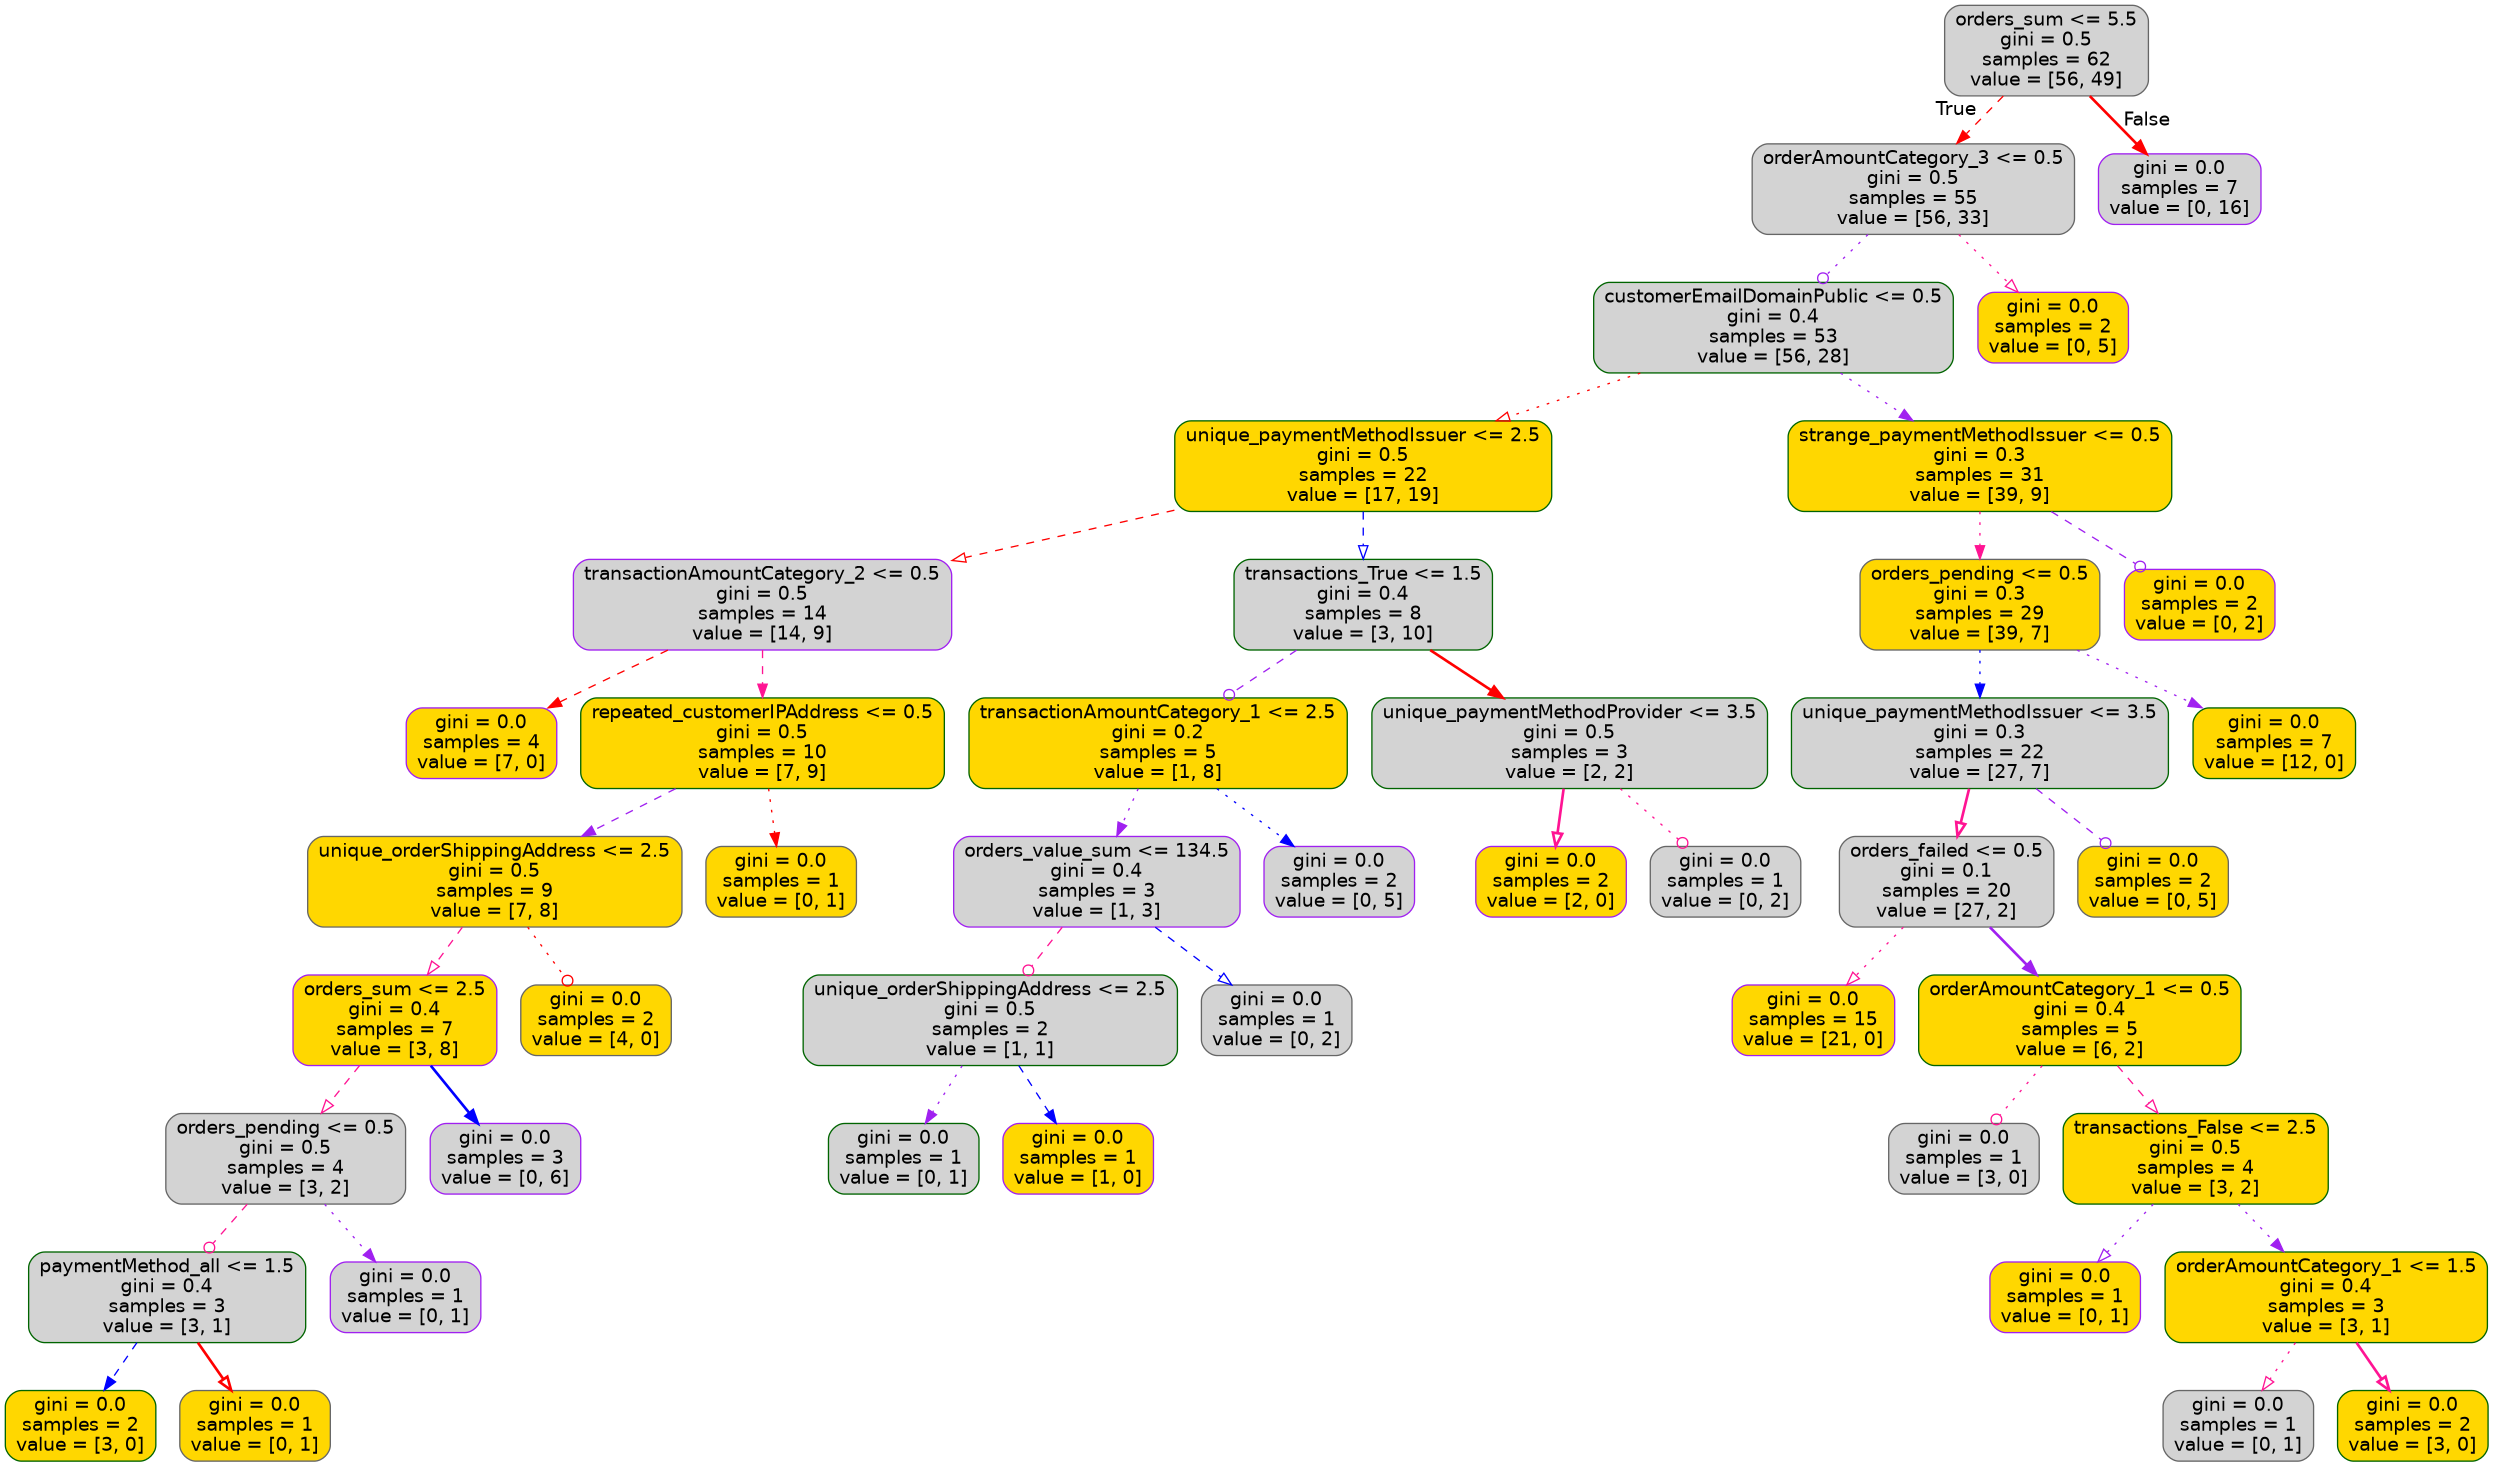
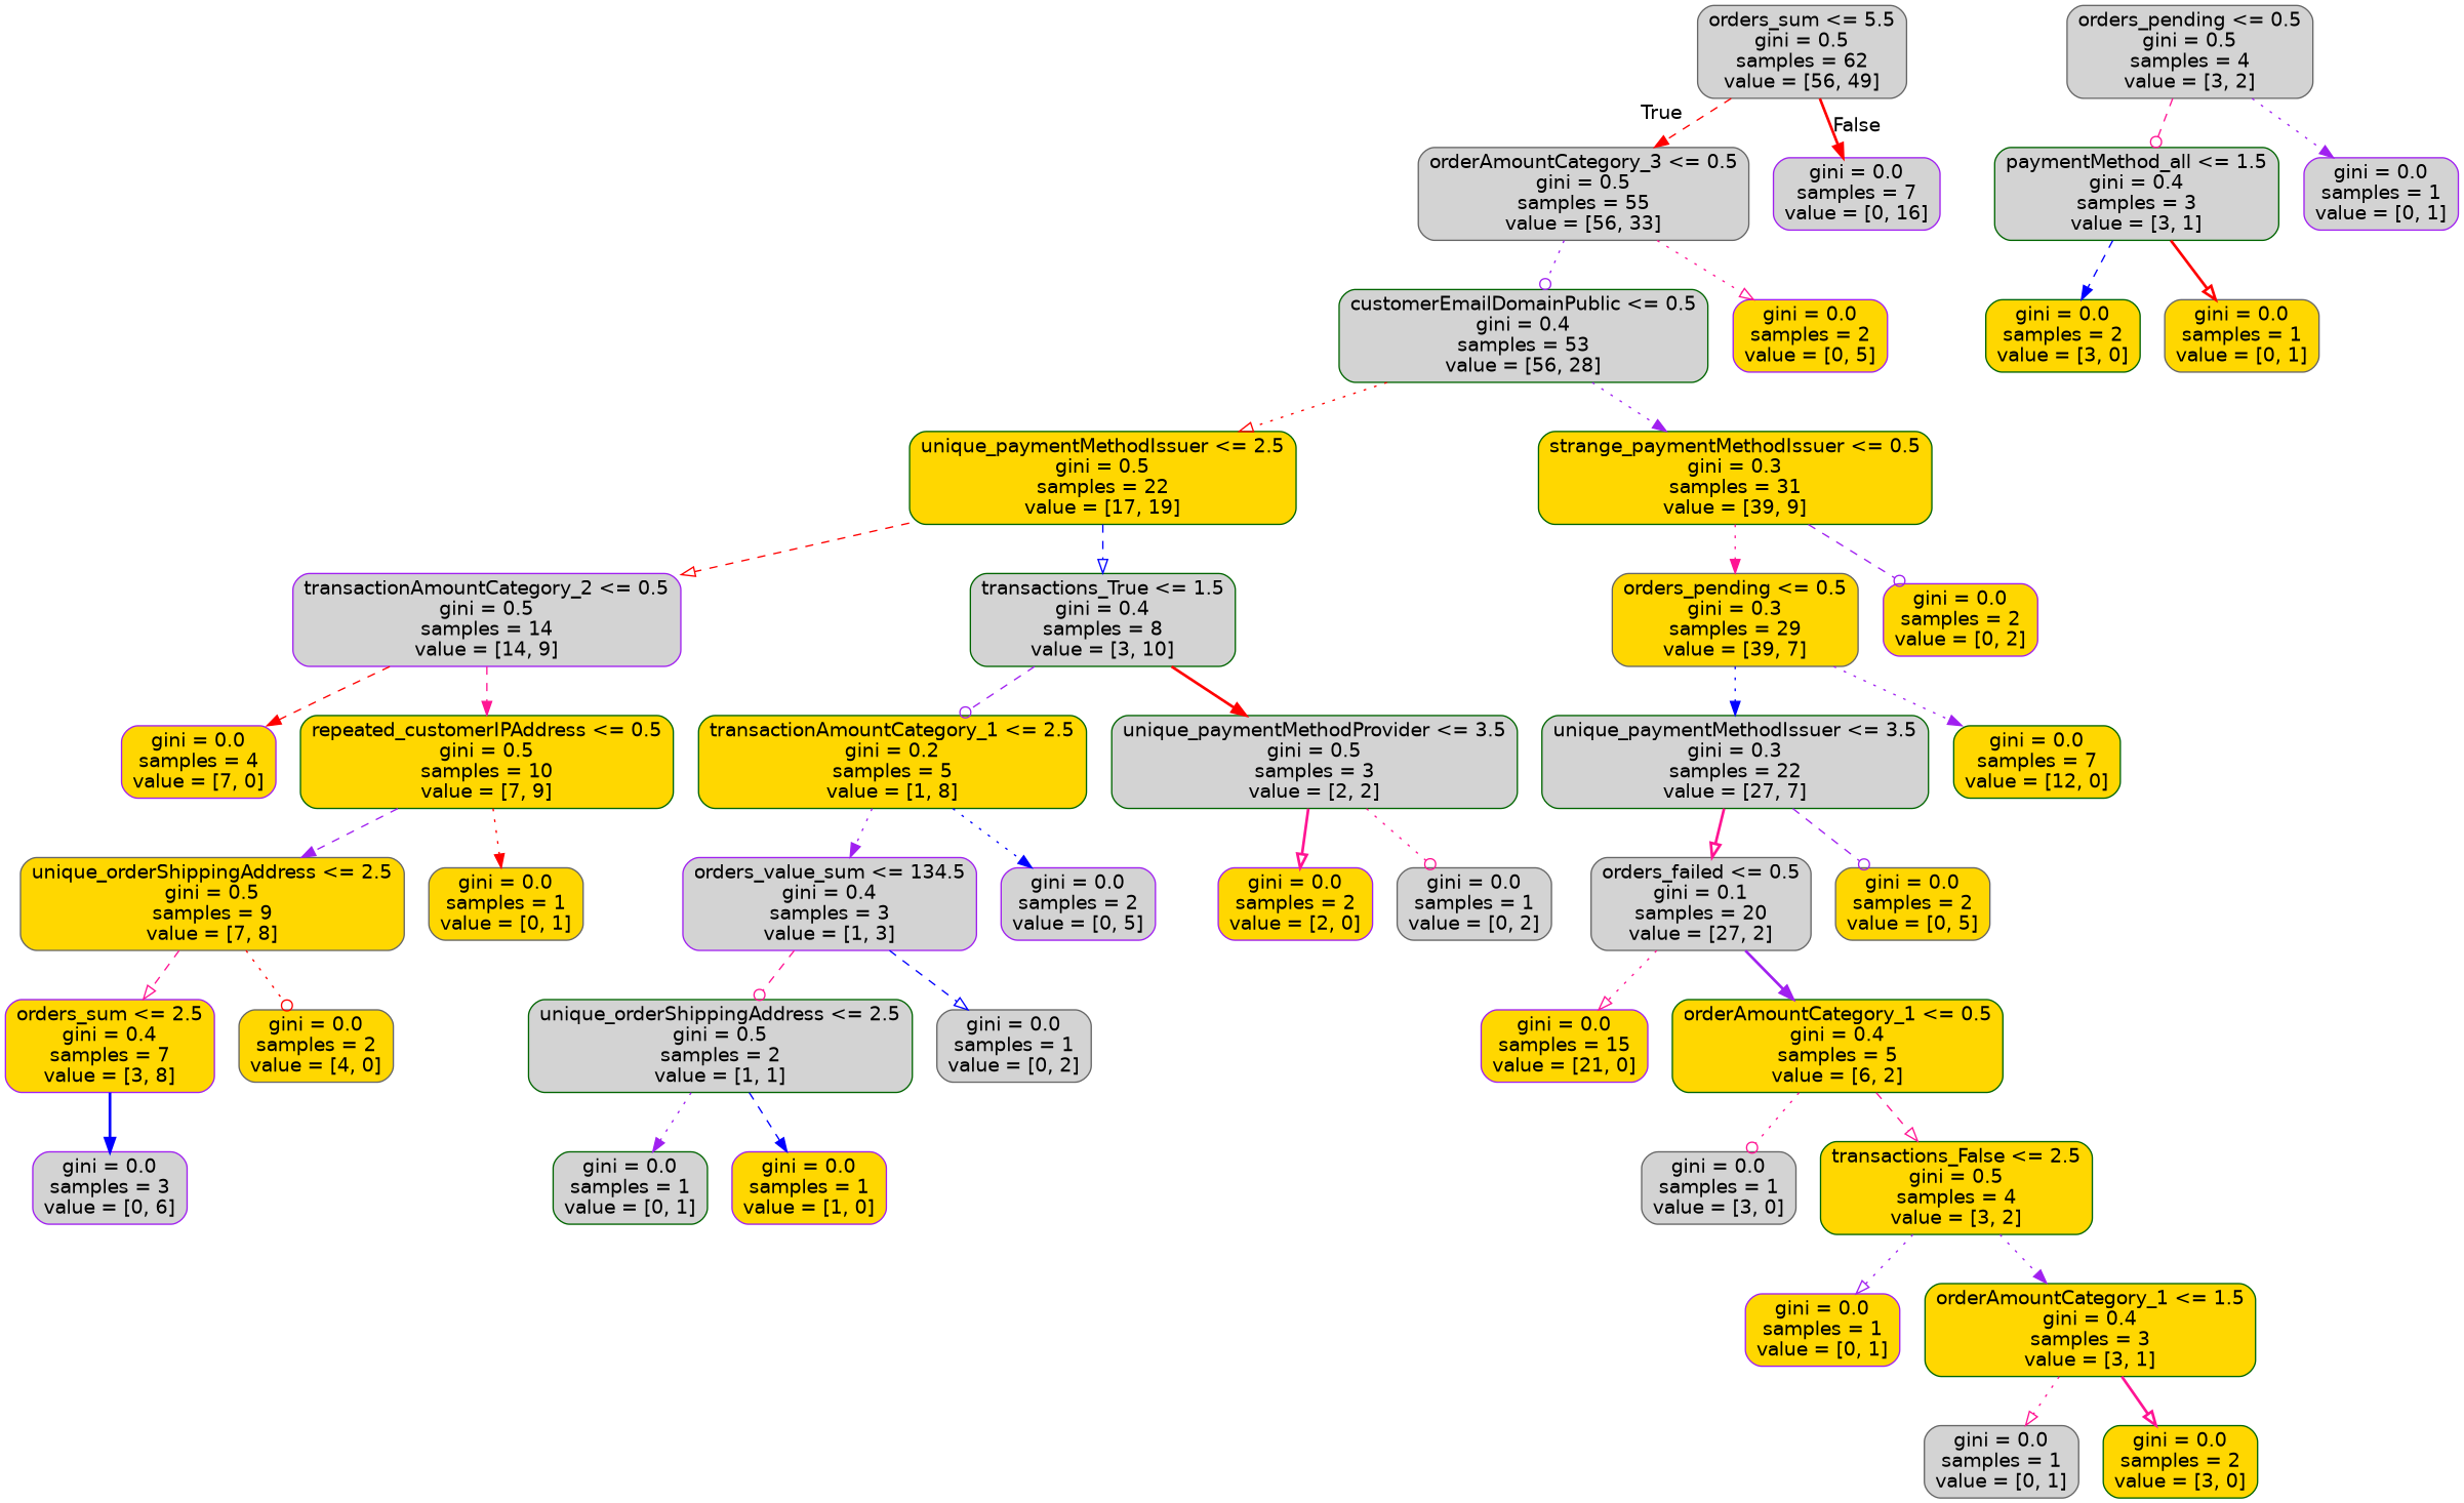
  digraph {
    node [color=darkgreen fillcolor=gold fontname=helvetica shape=box style="rounded,filled"]
    edge [arrowhead=normal color=deeppink fontname=helvetica style=dotted]
    n1 [color=gray40 fillcolor=lightgrey label="orders_sum <= 5.5\ngini = 0.5\nsamples = 62\nvalue = [56, 49]"]
    n2 [color=gray40 fillcolor=lightgrey label="orderAmountCategory_3 <= 0.5\ngini = 0.5\nsamples = 55\nvalue = [56, 33]"]
    n3 [color=purple fillcolor=lightgrey label="gini = 0.0\nsamples = 7\nvalue = [0, 16]"]
    n4 [fillcolor=lightgrey label="customerEmailDomainPublic <= 0.5\ngini = 0.4\nsamples = 53\nvalue = [56, 28]"]
    n5 [color=purple label="gini = 0.0\nsamples = 2\nvalue = [0, 5]"]
    n6 [label="unique_paymentMethodIssuer <= 2.5\ngini = 0.5\nsamples = 22\nvalue = [17, 19]"]
    n7 [label="strange_paymentMethodIssuer <= 0.5\ngini = 0.3\nsamples = 31\nvalue = [39, 9]"]
    n8 [color=purple fillcolor=lightgrey label="transactionAmountCategory_2 <= 0.5\ngini = 0.5\nsamples = 14\nvalue = [14, 9]"]
    n9 [fillcolor=lightgrey label="transactions_True <= 1.5\ngini = 0.4\nsamples = 8\nvalue = [3, 10]"]
    n10 [color=gray40 label="orders_pending <= 0.5\ngini = 0.3\nsamples = 29\nvalue = [39, 7]"]
    n11 [color=purple label="gini = 0.0\nsamples = 2\nvalue = [0, 2]"]
    n12 [color=purple label="gini = 0.0\nsamples = 4\nvalue = [7, 0]"]
    n13 [label="repeated_customerIPAddress <= 0.5\ngini = 0.5\nsamples = 10\nvalue = [7, 9]"]
    n14 [label="transactionAmountCategory_1 <= 2.5\ngini = 0.2\nsamples = 5\nvalue = [1, 8]"]
    n15 [fillcolor=lightgrey label="unique_paymentMethodProvider <= 3.5\ngini = 0.5\nsamples = 3\nvalue = [2, 2]"]
    n16 [color=gray40 label="unique_orderShippingAddress <= 2.5\ngini = 0.5\nsamples = 9\nvalue = [7, 8]"]
    n17 [color=gray40 label="gini = 0.0\nsamples = 1\nvalue = [0, 1]"]
    n18 [color=purple label="orders_sum <= 2.5\ngini = 0.4\nsamples = 7\nvalue = [3, 8]"]
    n19 [color=gray40 label="gini = 0.0\nsamples = 2\nvalue = [4, 0]"]
    n20 [color=gray40 fillcolor=lightgrey label="orders_pending <= 0.5\ngini = 0.5\nsamples = 4\nvalue = [3, 2]"]
    n21 [color=purple fillcolor=lightgrey label="gini = 0.0\nsamples = 3\nvalue = [0, 6]"]
    n22 [fillcolor=lightgrey label="paymentMethod_all <= 1.5\ngini = 0.4\nsamples = 3\nvalue = [3, 1]"]
    n23 [color=purple fillcolor=lightgrey label="gini = 0.0\nsamples = 1\nvalue = [0, 1]"]
    n24 [label="gini = 0.0\nsamples = 2\nvalue = [3, 0]"]
    n25 [color=gray40 label="gini = 0.0\nsamples = 1\nvalue = [0, 1]"]
    n26 [color=purple fillcolor=lightgrey label="orders_value_sum <= 134.5\ngini = 0.4\nsamples = 3\nvalue = [1, 3]"]
    n27 [color=purple fillcolor=lightgrey label="gini = 0.0\nsamples = 2\nvalue = [0, 5]"]
    n28 [color=purple label="gini = 0.0\nsamples = 2\nvalue = [2, 0]"]
    n29 [color=gray40 fillcolor=lightgrey label="gini = 0.0\nsamples = 1\nvalue = [0, 2]"]
    n30 [fillcolor=lightgrey label="unique_orderShippingAddress <= 2.5\ngini = 0.5\nsamples = 2\nvalue = [1, 1]"]
    n31 [color=gray40 fillcolor=lightgrey label="gini = 0.0\nsamples = 1\nvalue = [0, 2]"]
    n32 [fillcolor=lightgrey label="gini = 0.0\nsamples = 1\nvalue = [0, 1]"]
    n33 [color=purple label="gini = 0.0\nsamples = 1\nvalue = [1, 0]"]
    n34 [fillcolor=lightgrey label="unique_paymentMethodIssuer <= 3.5\ngini = 0.3\nsamples = 22\nvalue = [27, 7]"]
    n35 [label="gini = 0.0\nsamples = 7\nvalue = [12, 0]"]
    n36 [color=gray40 fillcolor=lightgrey label="orders_failed <= 0.5\ngini = 0.1\nsamples = 20\nvalue = [27, 2]"]
    n37 [color=gray40 label="gini = 0.0\nsamples = 2\nvalue = [0, 5]"]
    n38 [color=purple label="gini = 0.0\nsamples = 15\nvalue = [21, 0]"]
    n39 [label="orderAmountCategory_1 <= 0.5\ngini = 0.4\nsamples = 5\nvalue = [6, 2]"]
    n40 [color=gray40 fillcolor=lightgrey label="gini = 0.0\nsamples = 1\nvalue = [3, 0]"]
    n41 [label="transactions_False <= 2.5\ngini = 0.5\nsamples = 4\nvalue = [3, 2]"]
    n42 [color=purple label="gini = 0.0\nsamples = 1\nvalue = [0, 1]"]
    n43 [label="orderAmountCategory_1 <= 1.5\ngini = 0.4\nsamples = 3\nvalue = [3, 1]"]
    n44 [color=gray40 fillcolor=lightgrey label="gini = 0.0\nsamples = 1\nvalue = [0, 1]"]
    n45 [label="gini = 0.0\nsamples = 2\nvalue = [3, 0]"]
    n1 -> n2 [color=red headlabel=True labelangle=45 labeldistance=2.5 style=dashed]
    n1 -> n3 [color=red headlabel=False labelangle=-45 labeldistance=2.5 style=bold]
    n2 -> n4 [arrowhead=odot color=purple]
    n2 -> n5 [arrowhead=onormal]
    n4 -> n6 [arrowhead=onormal color=red]
    n4 -> n7 [color=purple]
    n6 -> n8 [arrowhead=onormal color=red style=dashed]
    n6 -> n9 [arrowhead=onormal color=blue style=dashed]
    n7 -> n10
    n7 -> n11 [arrowhead=odot color=purple style=dashed]
    n8 -> n12 [color=red style=dashed]
    n8 -> n13 [style=dashed]
    n9 -> n14 [arrowhead=odot color=purple style=dashed]
    n9 -> n15 [color=red style=bold]
    n10 -> n34 [color=blue]
    n10 -> n35 [color=purple]
    n13 -> n16 [color=purple style=dashed]
    n13 -> n17 [color=red]
    n14 -> n26 [color=purple]
    n14 -> n27 [color=blue]
    n15 -> n28 [arrowhead=onormal style=bold]
    n15 -> n29 [arrowhead=odot]
    n16 -> n18 [arrowhead=onormal style=dashed]
    n16 -> n19 [arrowhead=odot color=red]
-   n18 -> n20 [arrowhead=onormal style=dashed]
    n18 -> n21 [color=blue style=bold]
    n20 -> n22 [arrowhead=odot style=dashed]
    n20 -> n23 [color=purple]
    n22 -> n24 [color=blue style=dashed]
    n22 -> n25 [arrowhead=onormal color=red style=bold]
    n26 -> n30 [arrowhead=odot style=dashed]
    n26 -> n31 [arrowhead=onormal color=blue style=dashed]
    n30 -> n32 [color=purple]
    n30 -> n33 [color=blue style=dashed]
    n34 -> n36 [arrowhead=onormal style=bold]
    n34 -> n37 [arrowhead=odot color=purple style=dashed]
    n36 -> n38 [arrowhead=onormal]
    n36 -> n39 [color=purple style=bold]
    n39 -> n40 [arrowhead=odot]
    n39 -> n41 [arrowhead=onormal style=dashed]
    n41 -> n42 [arrowhead=onormal color=purple]
    n41 -> n43 [color=purple]
    n43 -> n44 [arrowhead=onormal]
    n43 -> n45 [arrowhead=onormal style=bold]
  }
